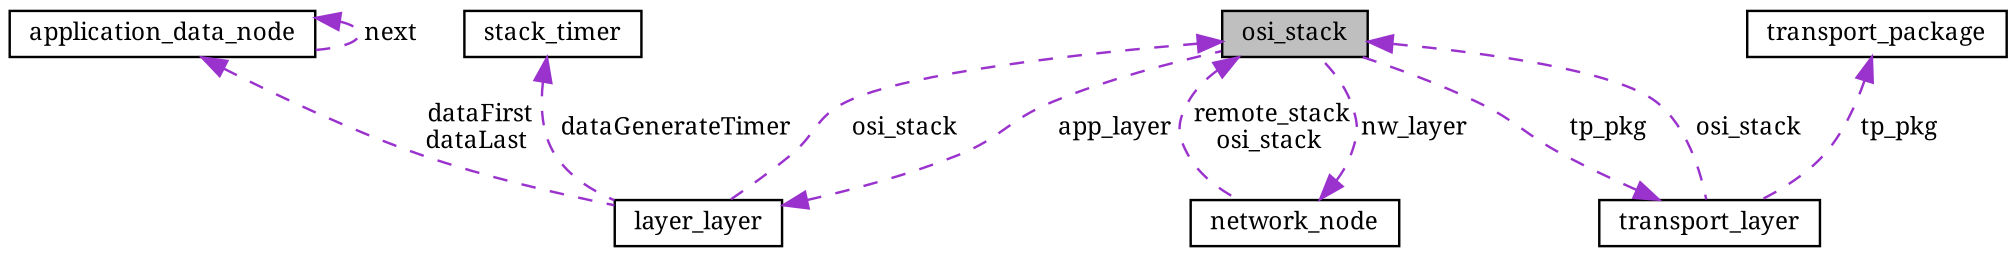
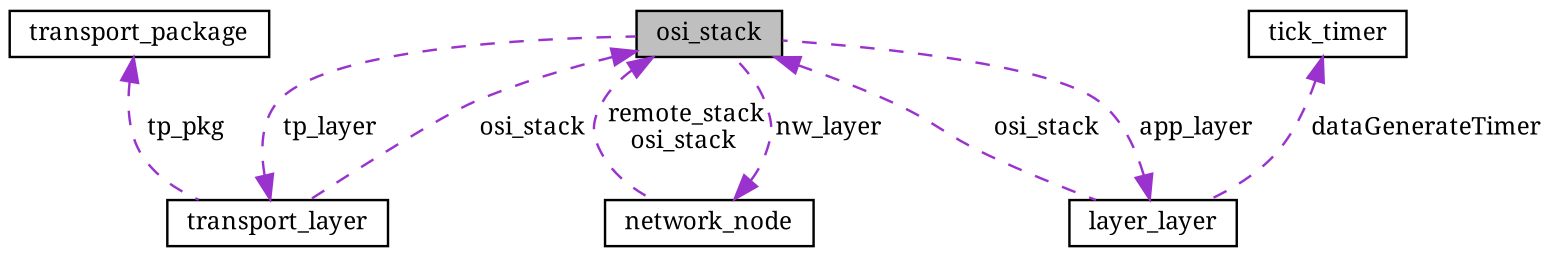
  digraph {
    fontname="Noto Serif"
    node [color=black fillcolor=white fontname="Noto Serif" fontsize=10 shape=record style=filled]
    edge [color=darkorchid3 dir=back fontname="Noto Serif" fontsize=10 labelfontname=Helvetica labelfontsize=10 style=dashed]
    n1 [fillcolor=grey75 fontcolor=black height=0.2 label=osi_stack width=0.4]
    n2 [height=0.2 label=layer_layer width=0.4]
    n3 [height=0.2 label=transport_layer width=0.4]
    n4 [height=0.2 label=network_node width=0.4]
-   n5 [height=0.2 label=application_data_node width=0.4]
-   n6 [height=0.2 label=stack_timer width=0.4]
+   n6 [height=0.2 label=tick_timer width=0.4]
    n7 [height=0.2 label=transport_package width=0.4]
    n1 -> n2 [label=" osi_stack"]
    n1 -> n3 [label=" osi_stack"]
    n1 -> n4 [label=" remote_stack\nosi_stack"]
    n2 -> n1 [label=" app_layer"]
-   n3 -> n1 [label=" tp_pkg"]
+   n3 -> n1 [label=" tp_layer"]
    n4 -> n1 [label=" nw_layer"]
-   n5 -> n2 [label=" dataFirst\ndataLast"]
-   n5 -> n5 [label=" next"]
    n6 -> n2 [label=" dataGenerateTimer"]
    n7 -> n3 [label=" tp_pkg"]
  }
